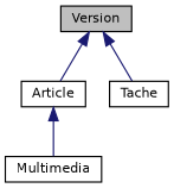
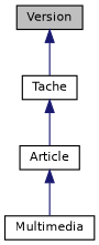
  digraph {
    node [color=black fillcolor=white fontname=Helvetica fontsize=10 shape=record style=filled]
    edge [color=midnightblue dir=back fontname=Helvetica fontsize=10 labelfontname=Helvetica labelfontsize=10 style=solid]
    n1 [fillcolor=grey75 fontcolor=black height=0.2 label=Version width=0.4]
    n2 [height=0.2 label=Article width=0.4]
    n3 [height=0.2 label=Tache width=0.4]
    n4 [height=0.2 label=Multimedia width=0.4]
-   n1 -> n2
+   n3 -> n2
    n1 -> n3
    n2 -> n4
  }
